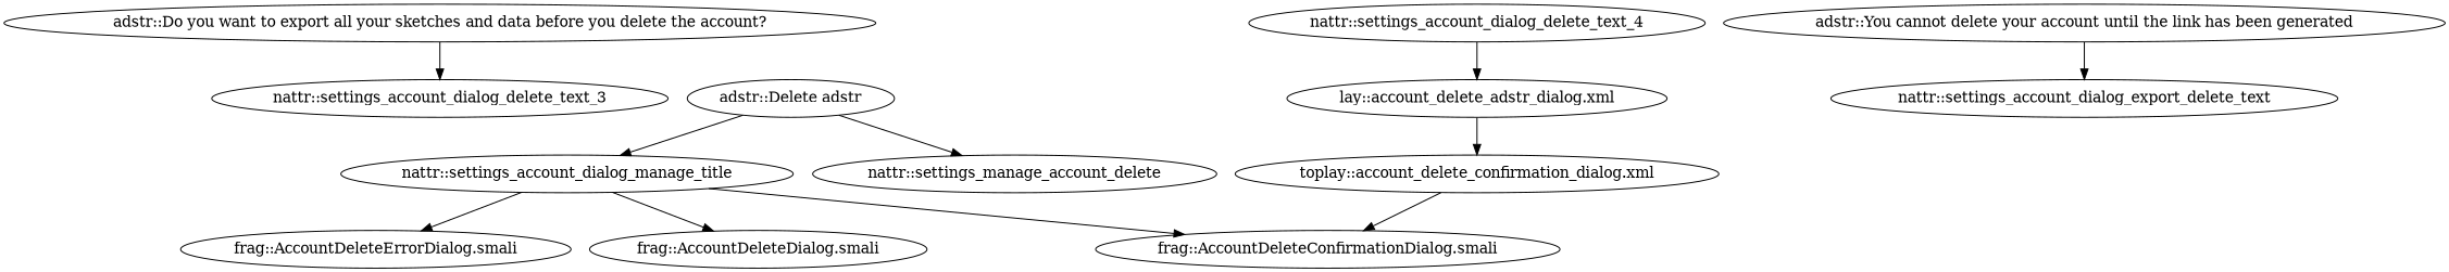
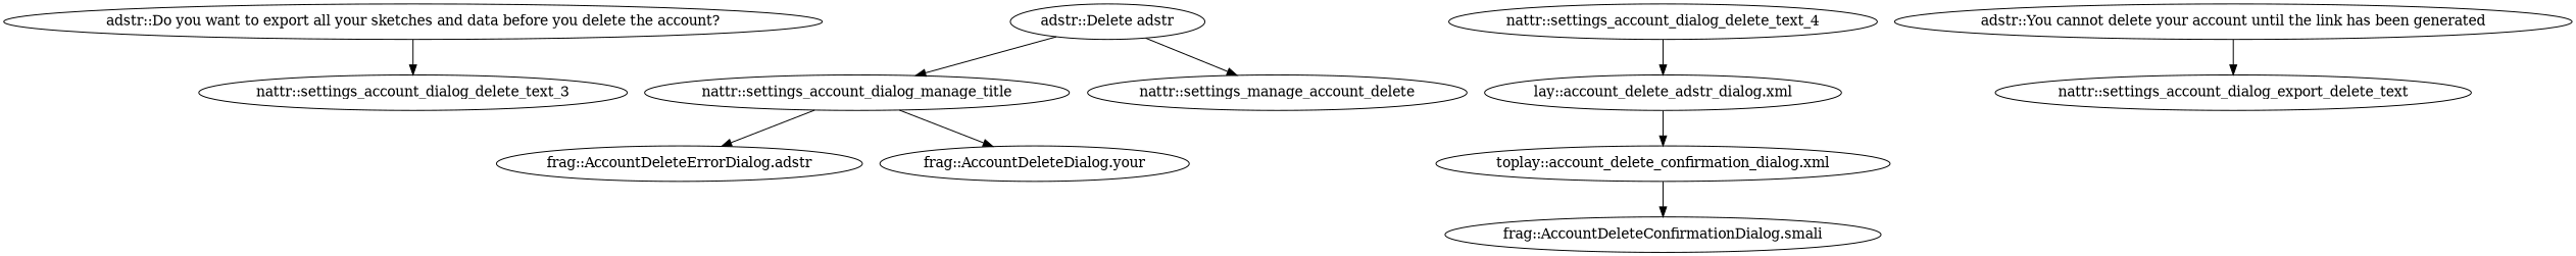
  digraph {
    "adstr::Do you want to export all your sketches and data before you delete the account?"
    "nattr::settings_account_dialog_delete_text_3"
    n3 [label="adstr::Delete adstr"]
    n4 [label="nattr::settings_account_dialog_manage_title"]
    "nattr::settings_manage_account_delete"
-   "frag::AccountDeleteErrorDialog.smali"
+   "frag::AccountDeleteErrorDialog.smali" [label="frag::AccountDeleteErrorDialog.adstr"]
    "frag::AccountDeleteConfirmationDialog.smali"
-   "frag::AccountDeleteDialog.smali"
+   "frag::AccountDeleteDialog.smali" [label="frag::AccountDeleteDialog.your"]
    "adstr::You cannot delete your account until the link has been generated"
    "nattr::settings_account_dialog_export_delete_text"
    n11 [label="lay::account_delete_adstr_dialog.xml"]
    "nattr::settings_account_dialog_delete_text_4"
    "toplay::account_delete_confirmation_dialog.xml"
    "adstr::Do you want to export all your sketches and data before you delete the account?" -> "nattr::settings_account_dialog_delete_text_3"
    n3 -> n4
    n3 -> "nattr::settings_manage_account_delete"
    n4 -> "frag::AccountDeleteErrorDialog.smali"
-   n4 -> "frag::AccountDeleteConfirmationDialog.smali"
    n4 -> "frag::AccountDeleteDialog.smali"
    "adstr::You cannot delete your account until the link has been generated" -> "nattr::settings_account_dialog_export_delete_text"
    n11 -> "toplay::account_delete_confirmation_dialog.xml"
    "nattr::settings_account_dialog_delete_text_4" -> n11
    "toplay::account_delete_confirmation_dialog.xml" -> "frag::AccountDeleteConfirmationDialog.smali"
  }
